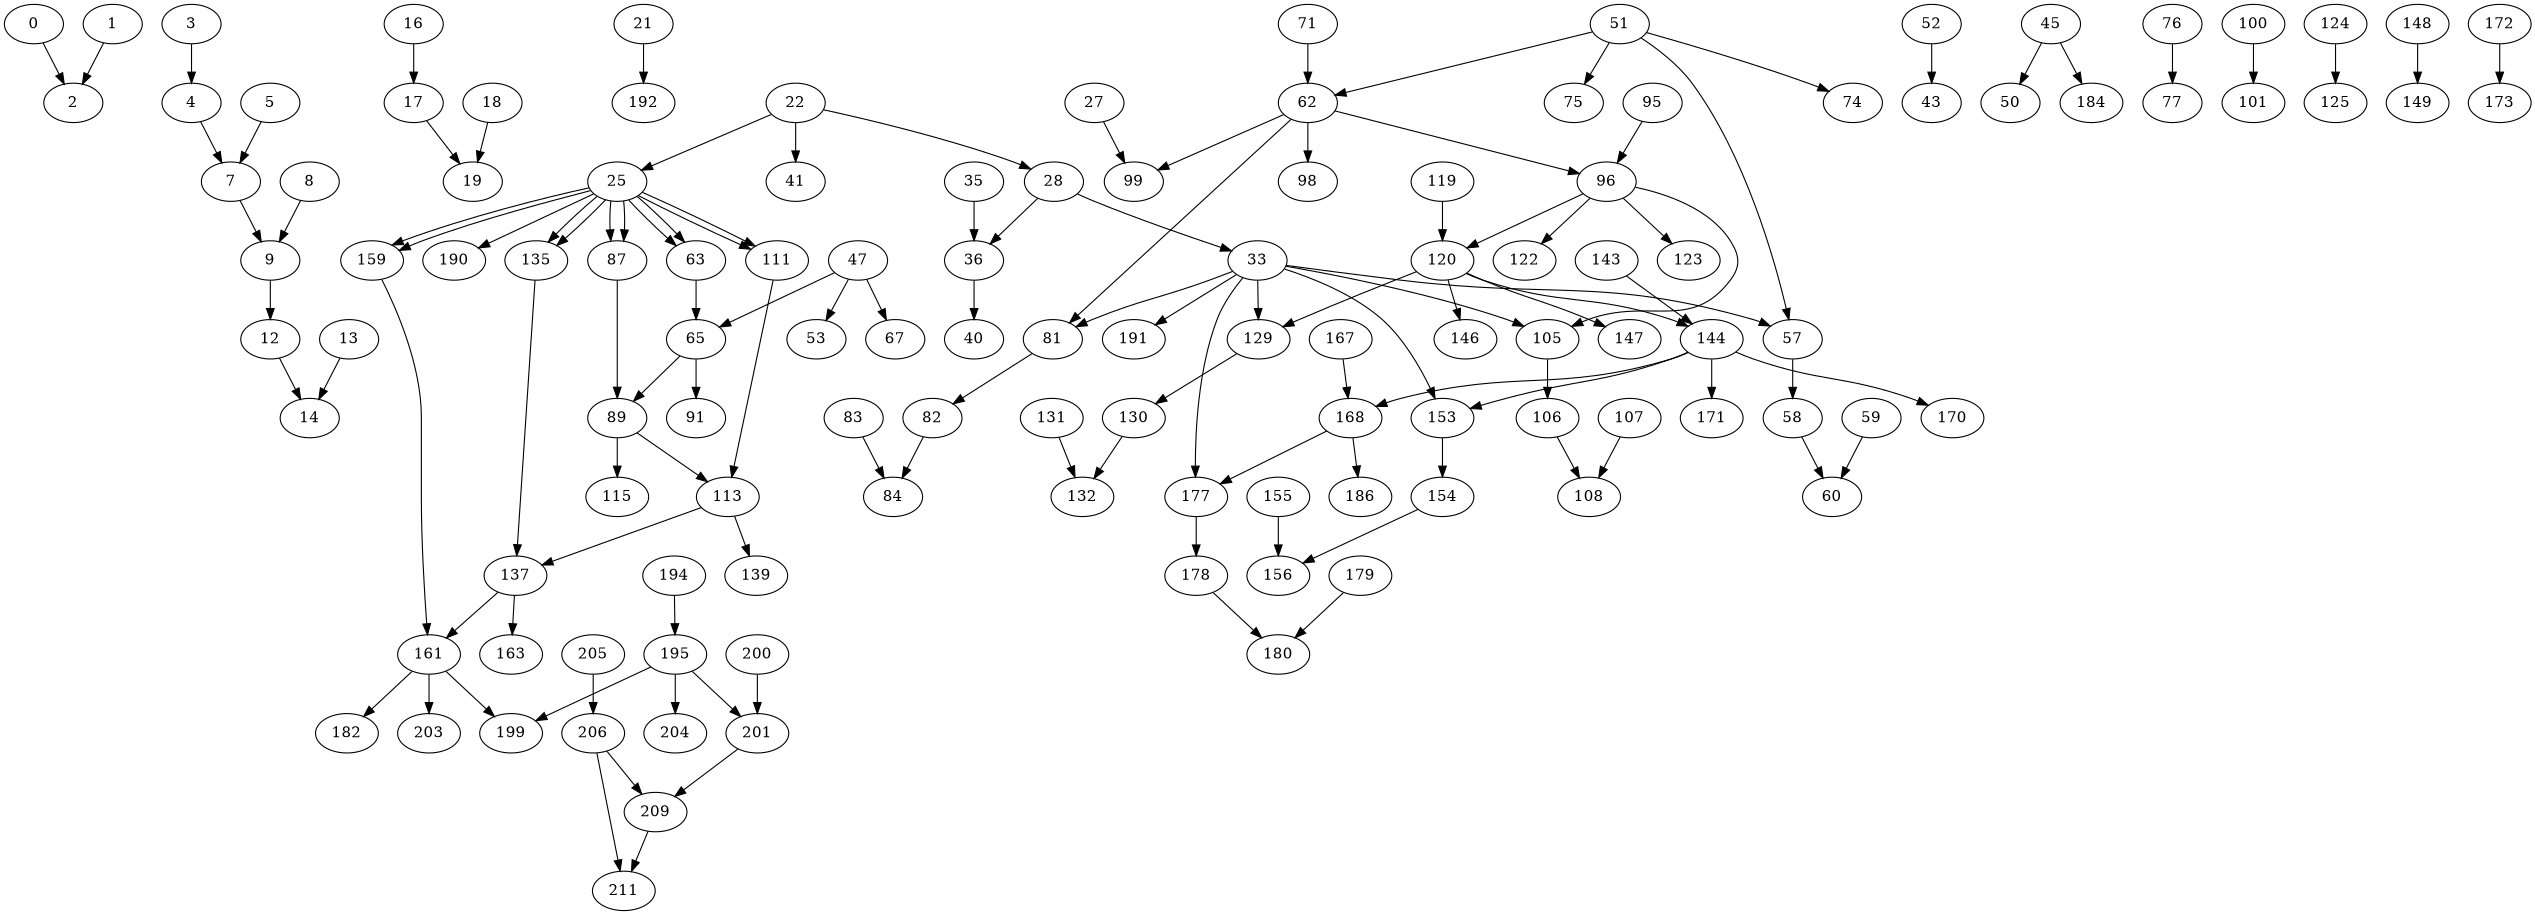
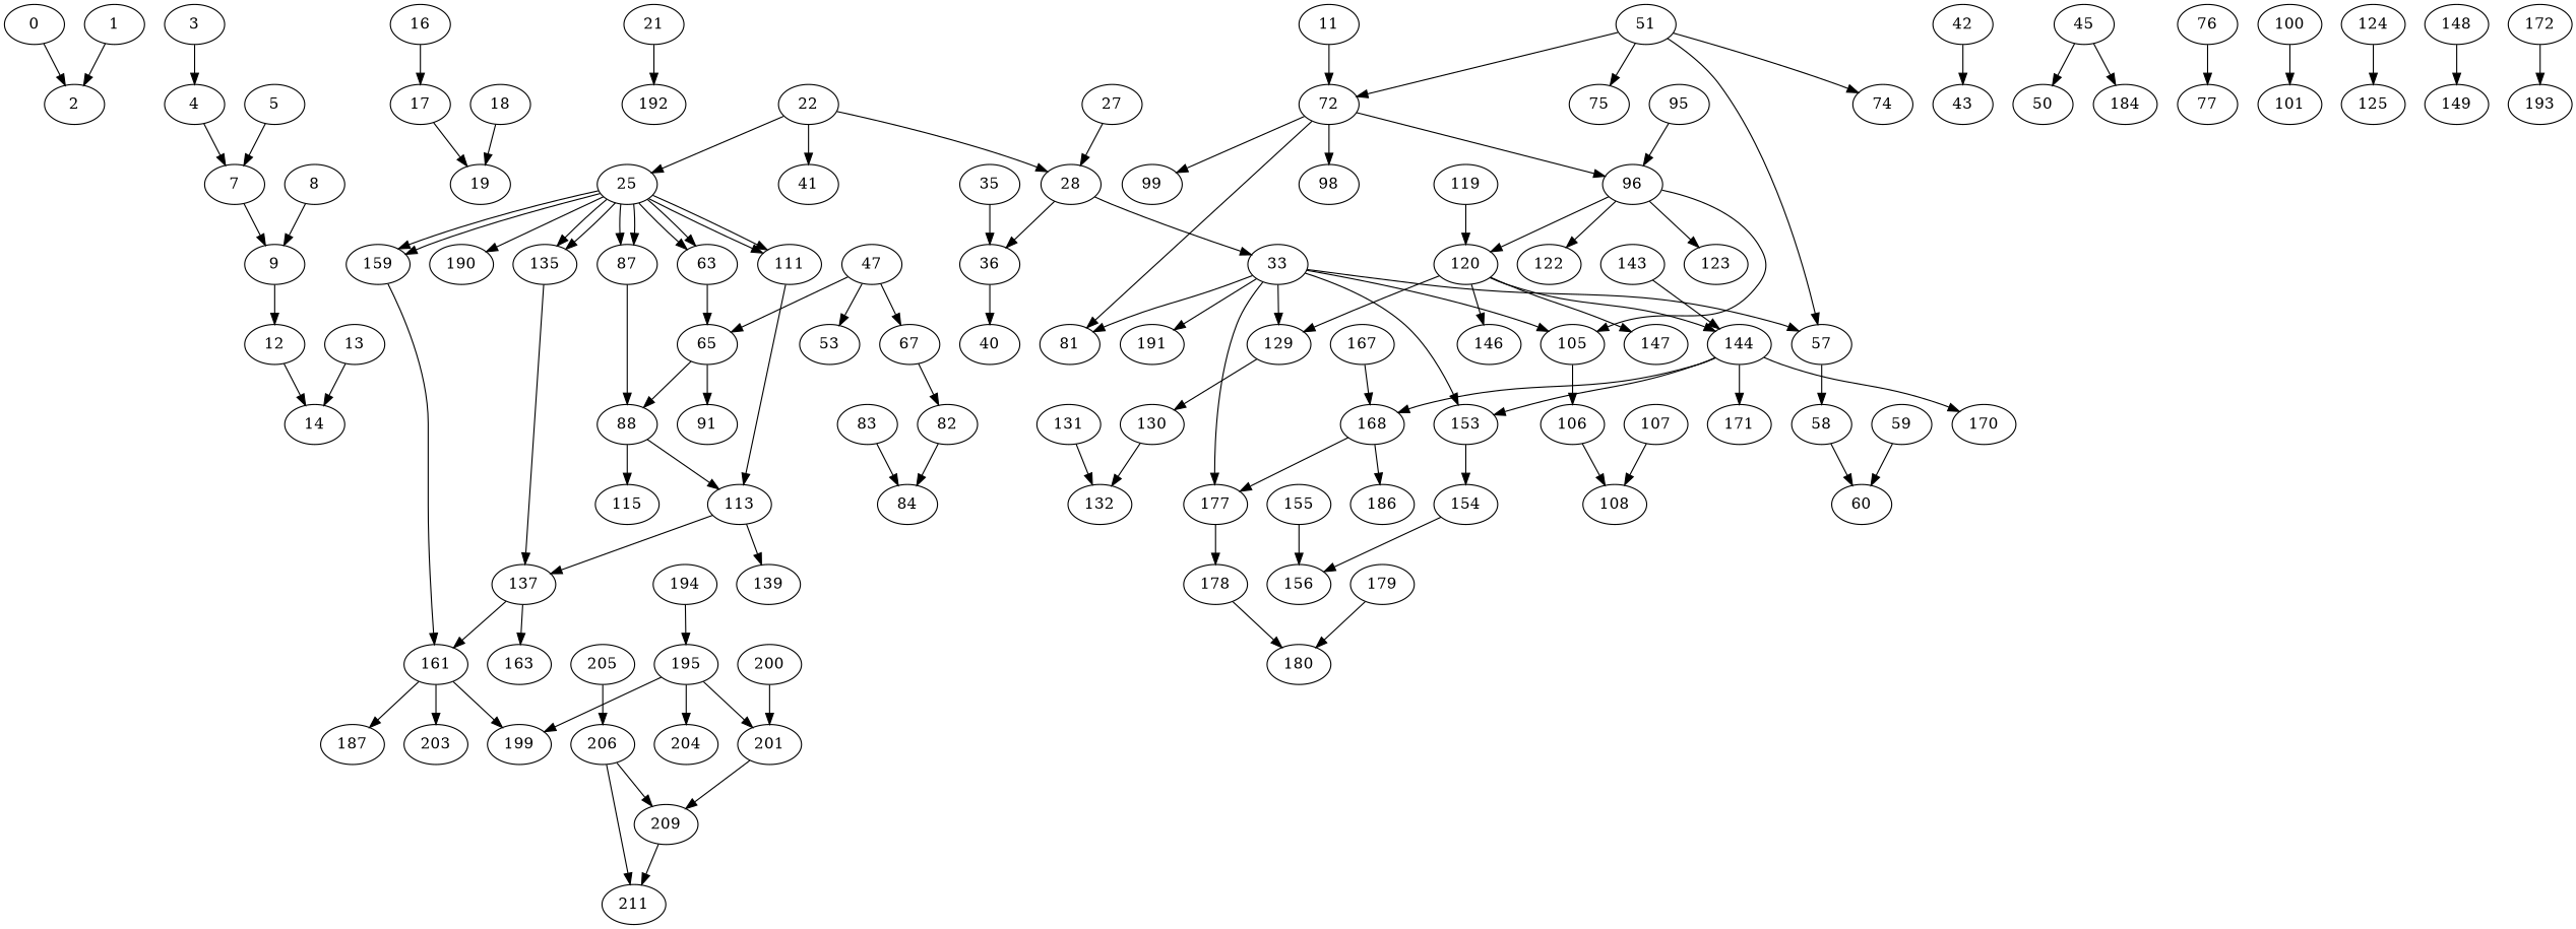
  digraph {
    0
    2
    1
    3
    4
    7
    9
    5
    12
    8
    14
    13
    16
    17
    19
    18
    21
    192
    22
    25
    28
    41
    63
    87
    111
    135
    159
    190
    33
    36
    65
-   89
+   89 [label=88]
    113
    137
    161
    27
    57
    81
    105
    129
    153
    177
    191
    40
    58
    82
    106
    130
    154
    178
    35
-   42 [label=52]
+   42
    43
    45
    50
    184
    47
    53
    67
    91
    51
-   72 [label=62]
+   72
    74
    75
    96
    98
    99
    60
    59
    115
-   71
+   71 [label=11]
    120
    122
    123
    76
    77
    84
    83
    139
    95
    144
    146
    147
    100
    101
    108
    107
    163
    119
    168
    170
    171
    124
    125
    132
    131
-   187 [label=182]
+   187
    199
    203
    143
    186
    148
    149
    156
    155
    167
    172
-   173
+   173 [label=193]
    180
    179
    194
    195
    201
    204
    209
    200
    211
    205
    206
    0 -> 2
    1 -> 2
    3 -> 4
    4 -> 7
    7 -> 9
    9 -> 12
    5 -> 7
    12 -> 14
    8 -> 9
    13 -> 14
    16 -> 17
    17 -> 19
    18 -> 19
    21 -> 192
    22 -> 25
    22 -> 28
    22 -> 41
    25 -> 63
    25 -> 63
    25 -> 87
    25 -> 87
    25 -> 111
    25 -> 111
    25 -> 135
    25 -> 135
    25 -> 159
    25 -> 159
    25 -> 190
    28 -> 33
    28 -> 36
    63 -> 65
    87 -> 89
    111 -> 113
    135 -> 137
    159 -> 161
    33 -> 57
    33 -> 81
    33 -> 105
    33 -> 129
    33 -> 153
    33 -> 177
    33 -> 191
    36 -> 40
    65 -> 89
    65 -> 91
    89 -> 113
    89 -> 115
    113 -> 137
    113 -> 139
    137 -> 161
    137 -> 163
    161 -> 187
    161 -> 199
    161 -> 203
-   27 -> 99
+   27 -> 28
    57 -> 58
-   81 -> 82
+   67 -> 82
    105 -> 106
    129 -> 130
    153 -> 154
    177 -> 178
    58 -> 60
    82 -> 84
    106 -> 108
    130 -> 132
    154 -> 156
    178 -> 180
    35 -> 36
    42 -> 43
    45 -> 50
    45 -> 184
    47 -> 65
    47 -> 53
    47 -> 67
    51 -> 57
    51 -> 72
    51 -> 74
    51 -> 75
    72 -> 81
    72 -> 96
    72 -> 98
    72 -> 99
    96 -> 105
    96 -> 120
    96 -> 122
    96 -> 123
    59 -> 60
    71 -> 72
    120 -> 129
    120 -> 144
    120 -> 146
    120 -> 147
    76 -> 77
    83 -> 84
    95 -> 96
    144 -> 153
    144 -> 168
    144 -> 170
    144 -> 171
    100 -> 101
    107 -> 108
    119 -> 120
    168 -> 177
    168 -> 186
    124 -> 125
    131 -> 132
    143 -> 144
    148 -> 149
    155 -> 156
    167 -> 168
    172 -> 173
    179 -> 180
    194 -> 195
    195 -> 199
    195 -> 201
    195 -> 204
    201 -> 209
    209 -> 211
    200 -> 201
    205 -> 206
    206 -> 209
    206 -> 211
  }
